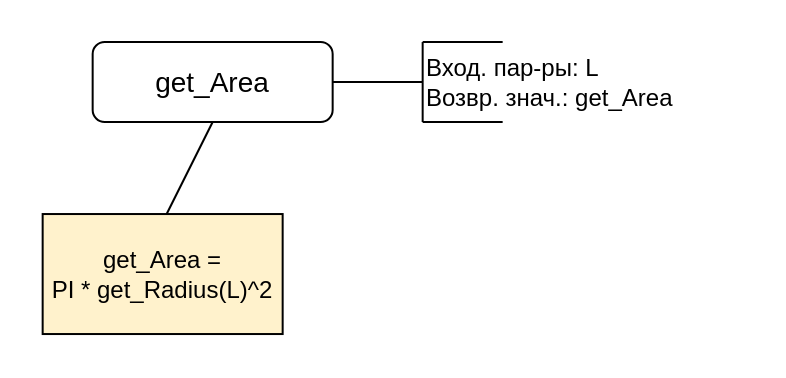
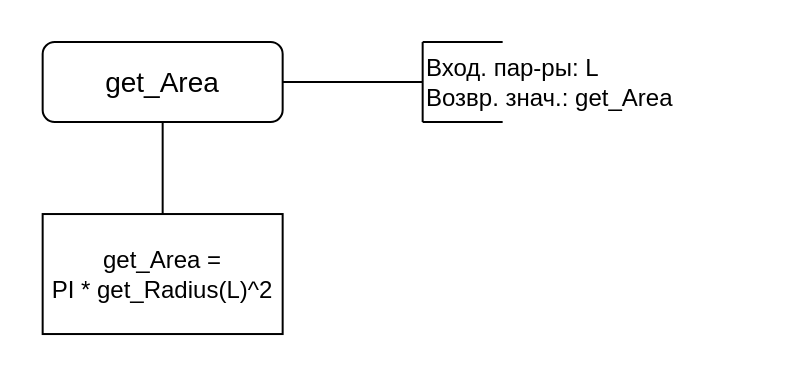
  <mxCell id="0" />
  <mxCell id="1" parent="0" />
- <mxCell id="2" value="get_Area" style="rounded=1;whiteSpace=wrap;html=1;fontSize=14;glass=0;strokeWidth=1;shadow=0;" vertex="1" parent="1"><mxGeometry x="45.828" y="20.517" width="120" height="40" as="geometry" /></mxCell>
+ <mxCell id="2" value="get_Area" style="rounded=1;whiteSpace=wrap;html=1;fontSize=14;glass=0;strokeWidth=1;shadow=0;" vertex="1" parent="1"><mxGeometry x="20.828" y="20.517" width="120" height="40" as="geometry" /></mxCell>
  <mxCell id="3" value="Вход. пар-ры: L&lt;br&gt;Возвр. знач.: get_Area" style="text;html=1;strokeColor=none;fillColor=none;align=left;verticalAlign=middle;whiteSpace=wrap;rounded=0;" vertex="1" parent="1"><mxGeometry x="210.828" y="25.517" width="160" height="30" as="geometry" /></mxCell>
  <mxCell id="4" value="" style="endArrow=none;html=1;rounded=0;entryX=1;entryY=0.5;entryDx=0;entryDy=0;exitX=0;exitY=0.5;exitDx=0;exitDy=0;" edge="1" parent="1" source="3" target="2"><mxGeometry width="50" height="50" relative="1" as="geometry"><mxPoint x="120.828" y="110.517" as="sourcePoint" /><mxPoint x="170.828" y="60.517" as="targetPoint" /></mxGeometry></mxCell>
  <mxCell id="5" value="" style="endArrow=none;html=1;rounded=0;" edge="1" parent="1"><mxGeometry width="50" height="50" relative="1" as="geometry"><mxPoint x="210.828" y="20.517" as="sourcePoint" /><mxPoint x="210.828" y="40.517" as="targetPoint" /></mxGeometry></mxCell>
  <mxCell id="6" value="" style="endArrow=none;html=1;rounded=0;" edge="1" parent="1"><mxGeometry width="50" height="50" relative="1" as="geometry"><mxPoint x="210.828" y="60.517" as="sourcePoint" /><mxPoint x="210.828" y="40.517" as="targetPoint" /></mxGeometry></mxCell>
  <mxCell id="7" value="" style="endArrow=none;html=1;rounded=0;" edge="1" parent="1"><mxGeometry width="50" height="50" relative="1" as="geometry"><mxPoint x="210.828" y="60.517" as="sourcePoint" /><mxPoint x="250.828" y="60.517" as="targetPoint" /></mxGeometry></mxCell>
  <mxCell id="8" value="" style="endArrow=none;html=1;rounded=0;" edge="1" parent="1"><mxGeometry width="50" height="50" relative="1" as="geometry"><mxPoint x="210.828" y="20.517" as="sourcePoint" /><mxPoint x="250.828" y="20.517" as="targetPoint" /></mxGeometry></mxCell>
  <mxCell id="9" value="" style="endArrow=none;html=1;rounded=0;exitX=0.5;exitY=1;exitDx=0;exitDy=0;entryX=0.5;entryY=0;entryDx=0;entryDy=0;" edge="1" parent="1" source="2"><mxGeometry width="50" height="50" relative="1" as="geometry"><mxPoint x="248.828" y="335.517" as="sourcePoint" /><mxPoint x="80.828" y="110.517" as="targetPoint" /></mxGeometry></mxCell>
- <mxCell id="10" value="get_Area = &lt;br&gt;PI * get_Radius(L)^2" style="rounded=0;whiteSpace=wrap;html=1;fillColor=#fff2cc;" vertex="1" parent="1"><mxGeometry x="20.828" y="106.517" width="120" height="60" as="geometry" /></mxCell>
+ <mxCell id="10" value="get_Area = &lt;br&gt;PI * get_Radius(L)^2" style="rounded=0;whiteSpace=wrap;html=1;" vertex="1" parent="1"><mxGeometry x="20.828" y="106.517" width="120" height="60" as="geometry" /></mxCell>
